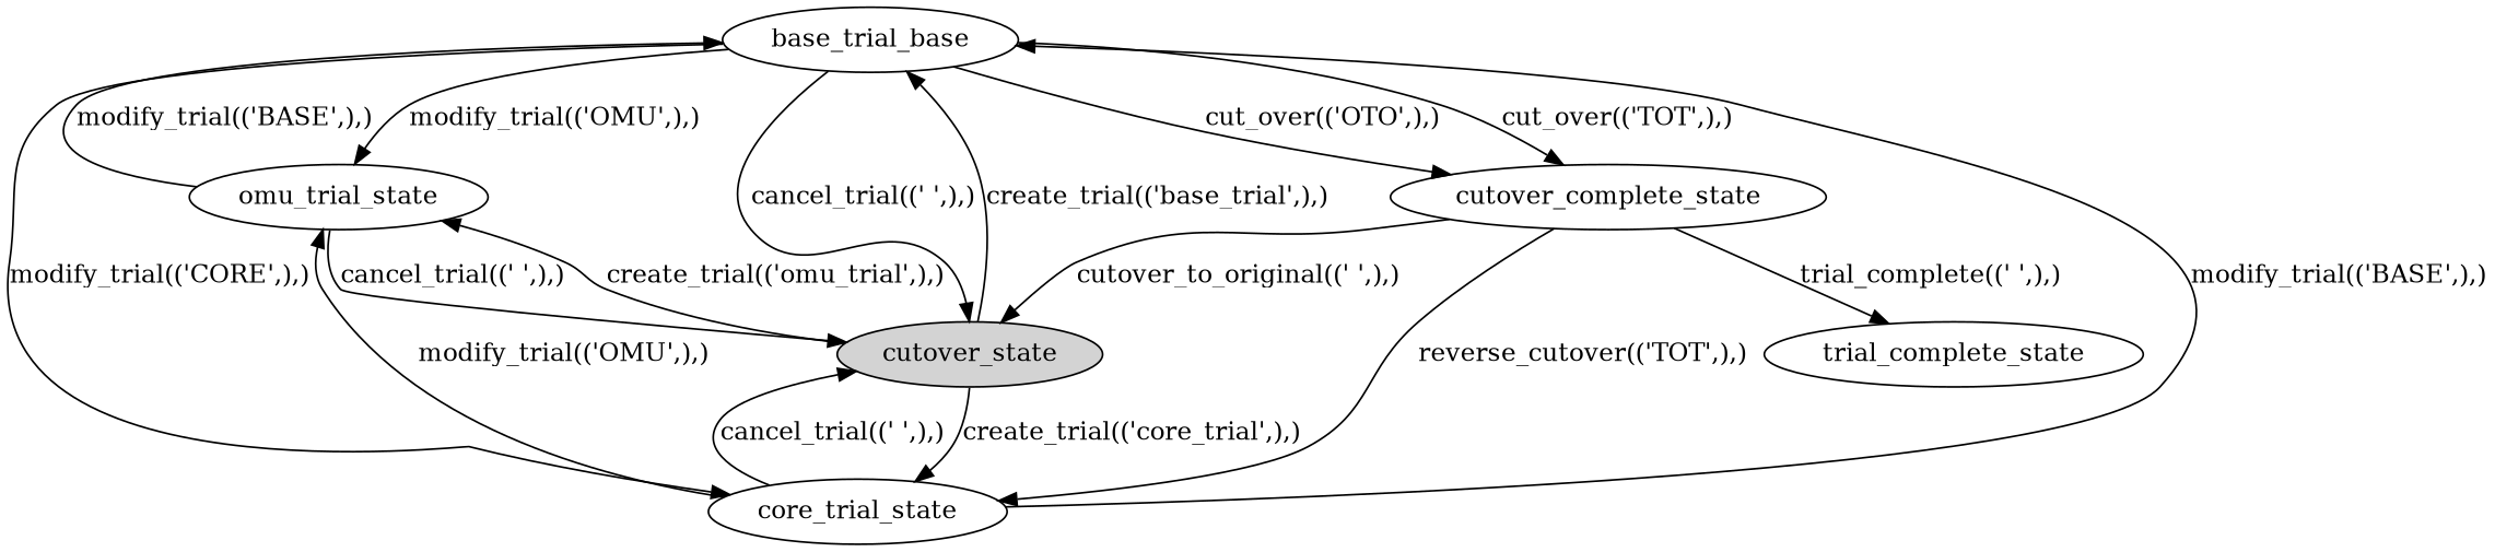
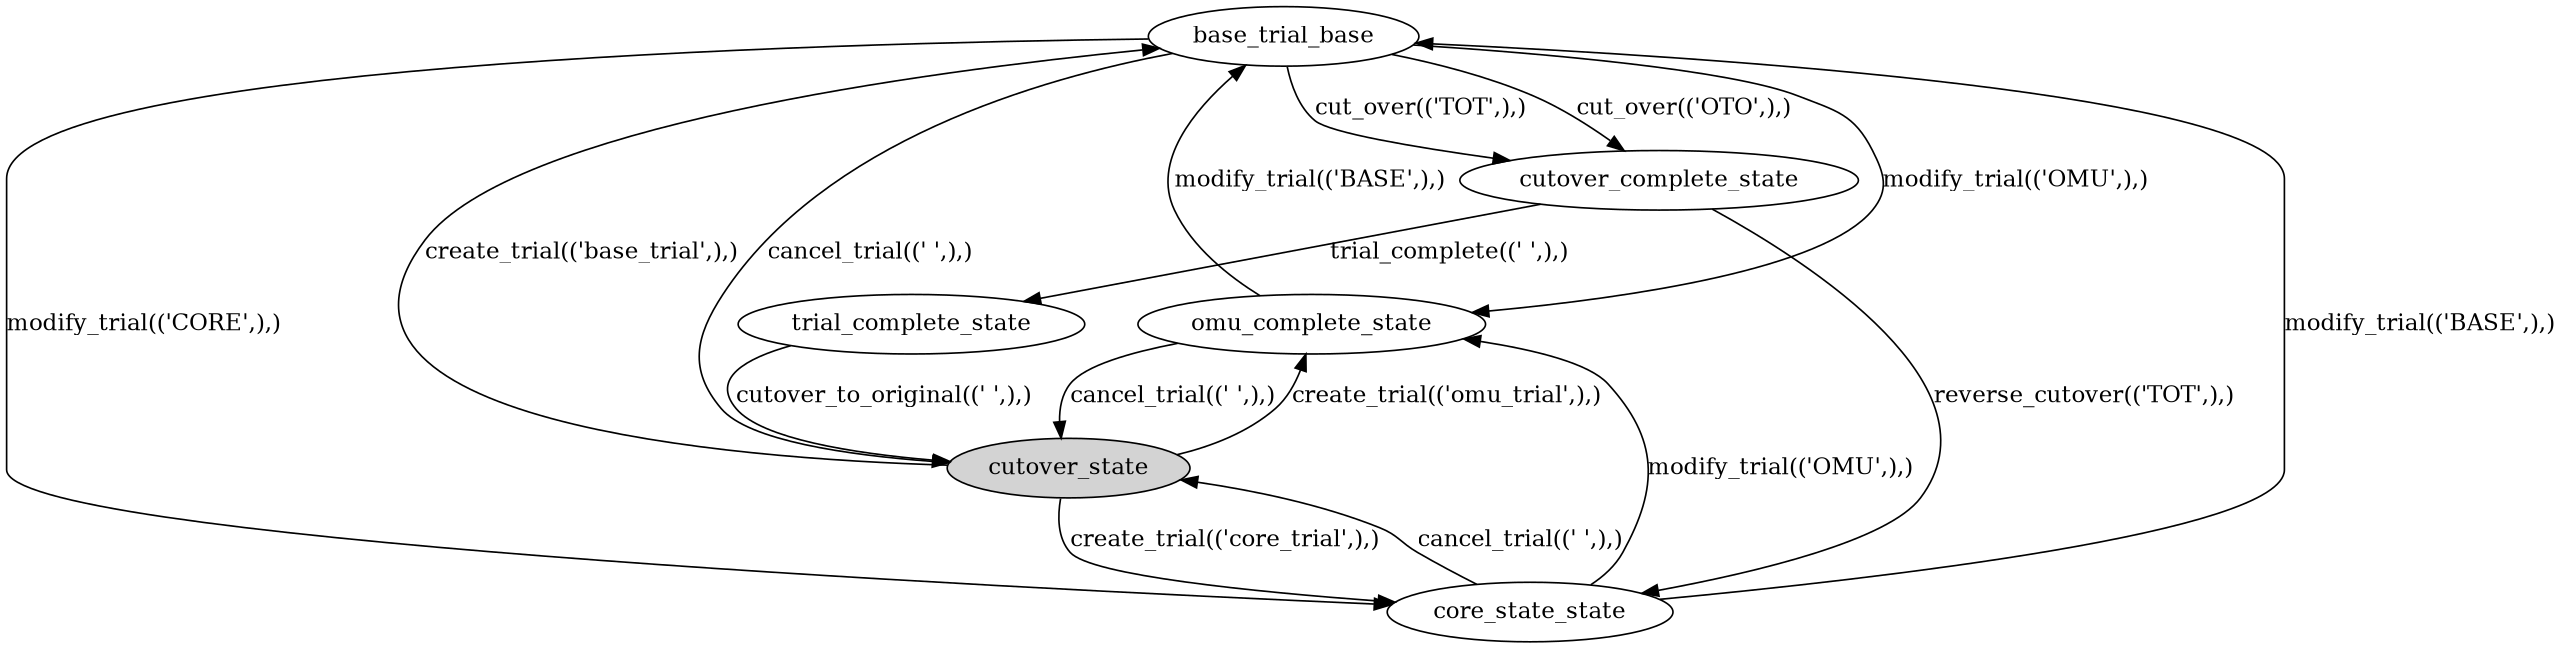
  digraph {
    node [fillcolor=white peripheries=1 shape=ellipse style=filled]
    n1 [label=base_trial_base]
-   omu_trial_state
+   omu_trial_state [label=omu_complete_state]
    n3 [fillcolor=lightgray label=cutover_state]
-   core_trial_state
+   core_trial_state [label=core_state_state]
    cutover_complete_state
    trial_complete_state
    n1 -> omu_trial_state [label="modify_trial(('OMU',),)"]
    n1 -> n3 [label="cancel_trial((' ',),)"]
    n1 -> core_trial_state [label="modify_trial(('CORE',),)"]
    n1 -> cutover_complete_state [label="cut_over(('OTO',),)"]
    n1 -> cutover_complete_state [label="cut_over(('TOT',),)"]
    omu_trial_state -> n1 [label="modify_trial(('BASE',),)"]
    omu_trial_state -> n3 [label="cancel_trial((' ',),)"]
    n3 -> n1 [label="create_trial(('base_trial',),)"]
    n3 -> omu_trial_state [label="create_trial(('omu_trial',),)"]
    n3 -> core_trial_state [label="create_trial(('core_trial',),)"]
    core_trial_state -> n1 [label="modify_trial(('BASE',),)"]
    core_trial_state -> omu_trial_state [label="modify_trial(('OMU',),)"]
    core_trial_state -> n3 [label="cancel_trial((' ',),)"]
    cutover_complete_state -> core_trial_state [label="reverse_cutover(('TOT',),)"]
    cutover_complete_state -> trial_complete_state [label="trial_complete((' ',),)"]
-   cutover_complete_state -> n3 [label="cutover_to_original((' ',),)"]
+   trial_complete_state -> n3 [label="cutover_to_original((' ',),)"]
  }
